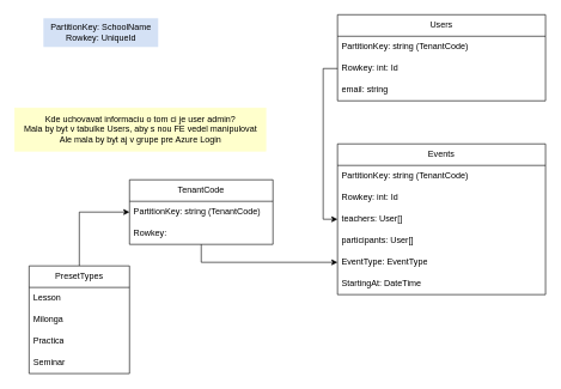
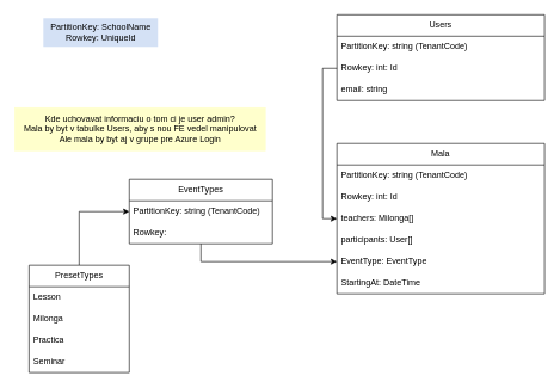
  <mxCell id="0" />
  <mxCell id="1" parent="0" />
  <mxCell id="2" value="PartitionKey: SchoolName&lt;div&gt;Rowkey: UniqueId&lt;/div&gt;" style="text;html=1;align=center;verticalAlign=middle;resizable=0;points=[];autosize=1;strokeColor=none;fillColor=#D4E1F5;" parent="1" vertex="1"><mxGeometry x="60" y="25" width="160" height="40" as="geometry" /></mxCell>
  <mxCell id="3" value="Users" style="swimlane;fontStyle=0;childLayout=stackLayout;horizontal=1;startSize=30;horizontalStack=0;resizeParent=1;resizeParentMax=0;resizeLast=0;collapsible=1;marginBottom=0;whiteSpace=wrap;html=1;" parent="1" vertex="1"><mxGeometry x="470" y="20" width="290" height="120" as="geometry" /></mxCell>
  <mxCell id="4" value="PartitionKey: string (TenantCode)" style="text;strokeColor=none;fillColor=none;align=left;verticalAlign=middle;spacingLeft=4;spacingRight=4;overflow=hidden;points=[[0,0.5],[1,0.5]];portConstraint=eastwest;rotatable=0;whiteSpace=wrap;html=1;" parent="3" vertex="1"><mxGeometry y="30" width="290" height="30" as="geometry" /></mxCell>
  <mxCell id="5" value="Rowkey: int: Id" style="text;strokeColor=none;fillColor=none;align=left;verticalAlign=middle;spacingLeft=4;spacingRight=4;overflow=hidden;points=[[0,0.5],[1,0.5]];portConstraint=eastwest;rotatable=0;whiteSpace=wrap;html=1;" parent="3" vertex="1"><mxGeometry y="60" width="290" height="30" as="geometry" /></mxCell>
  <mxCell id="6" value="email: string" style="text;strokeColor=none;fillColor=none;align=left;verticalAlign=middle;spacingLeft=4;spacingRight=4;overflow=hidden;points=[[0,0.5],[1,0.5]];portConstraint=eastwest;rotatable=0;whiteSpace=wrap;html=1;" parent="3" vertex="1"><mxGeometry y="90" width="290" height="30" as="geometry" /></mxCell>
- <mxCell id="7" value="Events" style="swimlane;fontStyle=0;childLayout=stackLayout;horizontal=1;startSize=30;horizontalStack=0;resizeParent=1;resizeParentMax=0;resizeLast=0;collapsible=1;marginBottom=0;whiteSpace=wrap;html=1;" parent="1" vertex="1"><mxGeometry x="470" y="200" width="290" height="210" as="geometry" /></mxCell>
+ <mxCell id="7" value="Mala" style="swimlane;fontStyle=0;childLayout=stackLayout;horizontal=1;startSize=30;horizontalStack=0;resizeParent=1;resizeParentMax=0;resizeLast=0;collapsible=1;marginBottom=0;whiteSpace=wrap;html=1;" parent="1" vertex="1"><mxGeometry x="470" y="200" width="290" height="210" as="geometry" /></mxCell>
  <mxCell id="8" value="PartitionKey: string (TenantCode)" style="text;strokeColor=none;fillColor=none;align=left;verticalAlign=middle;spacingLeft=4;spacingRight=4;overflow=hidden;points=[[0,0.5],[1,0.5]];portConstraint=eastwest;rotatable=0;whiteSpace=wrap;html=1;" parent="7" vertex="1"><mxGeometry y="30" width="290" height="30" as="geometry" /></mxCell>
  <mxCell id="9" value="Rowkey: int: Id" style="text;strokeColor=none;fillColor=none;align=left;verticalAlign=middle;spacingLeft=4;spacingRight=4;overflow=hidden;points=[[0,0.5],[1,0.5]];portConstraint=eastwest;rotatable=0;whiteSpace=wrap;html=1;" parent="7" vertex="1"><mxGeometry y="60" width="290" height="30" as="geometry" /></mxCell>
- <mxCell id="10" value="teachers: User[]" style="text;strokeColor=none;fillColor=none;align=left;verticalAlign=middle;spacingLeft=4;spacingRight=4;overflow=hidden;points=[[0,0.5],[1,0.5]];portConstraint=eastwest;rotatable=0;whiteSpace=wrap;html=1;" parent="7" vertex="1"><mxGeometry y="90" width="290" height="30" as="geometry" /></mxCell>
+ <mxCell id="10" value="teachers: Milonga[]" style="text;strokeColor=none;fillColor=none;align=left;verticalAlign=middle;spacingLeft=4;spacingRight=4;overflow=hidden;points=[[0,0.5],[1,0.5]];portConstraint=eastwest;rotatable=0;whiteSpace=wrap;html=1;" parent="7" vertex="1"><mxGeometry y="90" width="290" height="30" as="geometry" /></mxCell>
  <mxCell id="11" value="participants: User[]" style="text;strokeColor=none;fillColor=none;align=left;verticalAlign=middle;spacingLeft=4;spacingRight=4;overflow=hidden;points=[[0,0.5],[1,0.5]];portConstraint=eastwest;rotatable=0;whiteSpace=wrap;html=1;" vertex="1" parent="7"><mxGeometry y="120" width="290" height="30" as="geometry" /></mxCell>
  <mxCell id="12" value="EventType: EventType" style="text;strokeColor=none;fillColor=none;align=left;verticalAlign=middle;spacingLeft=4;spacingRight=4;overflow=hidden;points=[[0,0.5],[1,0.5]];portConstraint=eastwest;rotatable=0;whiteSpace=wrap;html=1;" parent="7" vertex="1"><mxGeometry y="150" width="290" height="30" as="geometry" /></mxCell>
  <mxCell id="13" value="StartingAt: DateTime" style="text;strokeColor=none;fillColor=none;align=left;verticalAlign=middle;spacingLeft=4;spacingRight=4;overflow=hidden;points=[[0,0.5],[1,0.5]];portConstraint=eastwest;rotatable=0;whiteSpace=wrap;html=1;" vertex="1" parent="7"><mxGeometry y="180" width="290" height="30" as="geometry" /></mxCell>
  <mxCell id="14" value="Kde uchovavat informaciu o tom ci je user admin?&lt;div&gt;Mala by byt v tabulke Users, aby s nou FE vedel manipulovat&lt;br&gt;Ale mala by byt aj v grupe pre Azure Login&lt;/div&gt;" style="text;html=1;align=center;verticalAlign=middle;resizable=0;points=[];autosize=1;strokeColor=#FFFFCC;fillColor=#FFFFCC;" parent="1" vertex="1"><mxGeometry x="20" y="150" width="350" height="60" as="geometry" /></mxCell>
  <mxCell id="15" style="edgeStyle=orthogonalEdgeStyle;rounded=0;orthogonalLoop=1;jettySize=auto;html=1;exitX=0.5;exitY=0;exitDx=0;exitDy=0;entryX=0;entryY=0.5;entryDx=0;entryDy=0;" edge="1" parent="1" source="16" target="23"><mxGeometry relative="1" as="geometry" /></mxCell>
  <mxCell id="16" value="PresetTypes" style="swimlane;fontStyle=0;childLayout=stackLayout;horizontal=1;startSize=30;horizontalStack=0;resizeParent=1;resizeParentMax=0;resizeLast=0;collapsible=1;marginBottom=0;whiteSpace=wrap;html=1;" parent="1" vertex="1"><mxGeometry x="40" y="370" width="140" height="150" as="geometry" /></mxCell>
  <mxCell id="17" value="Lesson" style="text;strokeColor=none;fillColor=none;align=left;verticalAlign=middle;spacingLeft=4;spacingRight=4;overflow=hidden;points=[[0,0.5],[1,0.5]];portConstraint=eastwest;rotatable=0;whiteSpace=wrap;html=1;" parent="16" vertex="1"><mxGeometry y="30" width="140" height="30" as="geometry" /></mxCell>
  <mxCell id="18" value="Milonga" style="text;strokeColor=none;fillColor=none;align=left;verticalAlign=middle;spacingLeft=4;spacingRight=4;overflow=hidden;points=[[0,0.5],[1,0.5]];portConstraint=eastwest;rotatable=0;whiteSpace=wrap;html=1;" parent="16" vertex="1"><mxGeometry y="60" width="140" height="30" as="geometry" /></mxCell>
  <mxCell id="19" value="Practica" style="text;strokeColor=none;fillColor=none;align=left;verticalAlign=middle;spacingLeft=4;spacingRight=4;overflow=hidden;points=[[0,0.5],[1,0.5]];portConstraint=eastwest;rotatable=0;whiteSpace=wrap;html=1;" parent="16" vertex="1"><mxGeometry y="90" width="140" height="30" as="geometry" /></mxCell>
  <mxCell id="20" value="Seminar" style="text;strokeColor=none;fillColor=none;align=left;verticalAlign=middle;spacingLeft=4;spacingRight=4;overflow=hidden;points=[[0,0.5],[1,0.5]];portConstraint=eastwest;rotatable=0;whiteSpace=wrap;html=1;" parent="16" vertex="1"><mxGeometry y="120" width="140" height="30" as="geometry" /></mxCell>
  <mxCell id="21" style="edgeStyle=orthogonalEdgeStyle;rounded=0;orthogonalLoop=1;jettySize=auto;html=1;entryX=0;entryY=0.5;entryDx=0;entryDy=0;" edge="1" parent="1" source="22" target="12"><mxGeometry relative="1" as="geometry" /></mxCell>
- <mxCell id="22" value="TenantCode" style="swimlane;fontStyle=0;childLayout=stackLayout;horizontal=1;startSize=30;horizontalStack=0;resizeParent=1;resizeParentMax=0;resizeLast=0;collapsible=1;marginBottom=0;whiteSpace=wrap;html=1;" vertex="1" parent="1"><mxGeometry x="180" y="250" width="200" height="90" as="geometry" /></mxCell>
+ <mxCell id="22" value="EventTypes" style="swimlane;fontStyle=0;childLayout=stackLayout;horizontal=1;startSize=30;horizontalStack=0;resizeParent=1;resizeParentMax=0;resizeLast=0;collapsible=1;marginBottom=0;whiteSpace=wrap;html=1;" vertex="1" parent="1"><mxGeometry x="180" y="250" width="200" height="90" as="geometry" /></mxCell>
  <mxCell id="23" value="PartitionKey: string (TenantCode)" style="text;strokeColor=none;fillColor=none;align=left;verticalAlign=middle;spacingLeft=4;spacingRight=4;overflow=hidden;points=[[0,0.5],[1,0.5]];portConstraint=eastwest;rotatable=0;whiteSpace=wrap;html=1;" vertex="1" parent="22"><mxGeometry y="30" width="200" height="30" as="geometry" /></mxCell>
  <mxCell id="24" value="Rowkey:&amp;nbsp;" style="text;strokeColor=none;fillColor=none;align=left;verticalAlign=middle;spacingLeft=4;spacingRight=4;overflow=hidden;points=[[0,0.5],[1,0.5]];portConstraint=eastwest;rotatable=0;whiteSpace=wrap;html=1;" vertex="1" parent="22"><mxGeometry y="60" width="200" height="30" as="geometry" /></mxCell>
  <mxCell id="25" style="edgeStyle=orthogonalEdgeStyle;rounded=0;orthogonalLoop=1;jettySize=auto;html=1;exitX=0;exitY=0.5;exitDx=0;exitDy=0;entryX=0;entryY=0.5;entryDx=0;entryDy=0;" edge="1" parent="1" source="5" target="10"><mxGeometry relative="1" as="geometry" /></mxCell>
